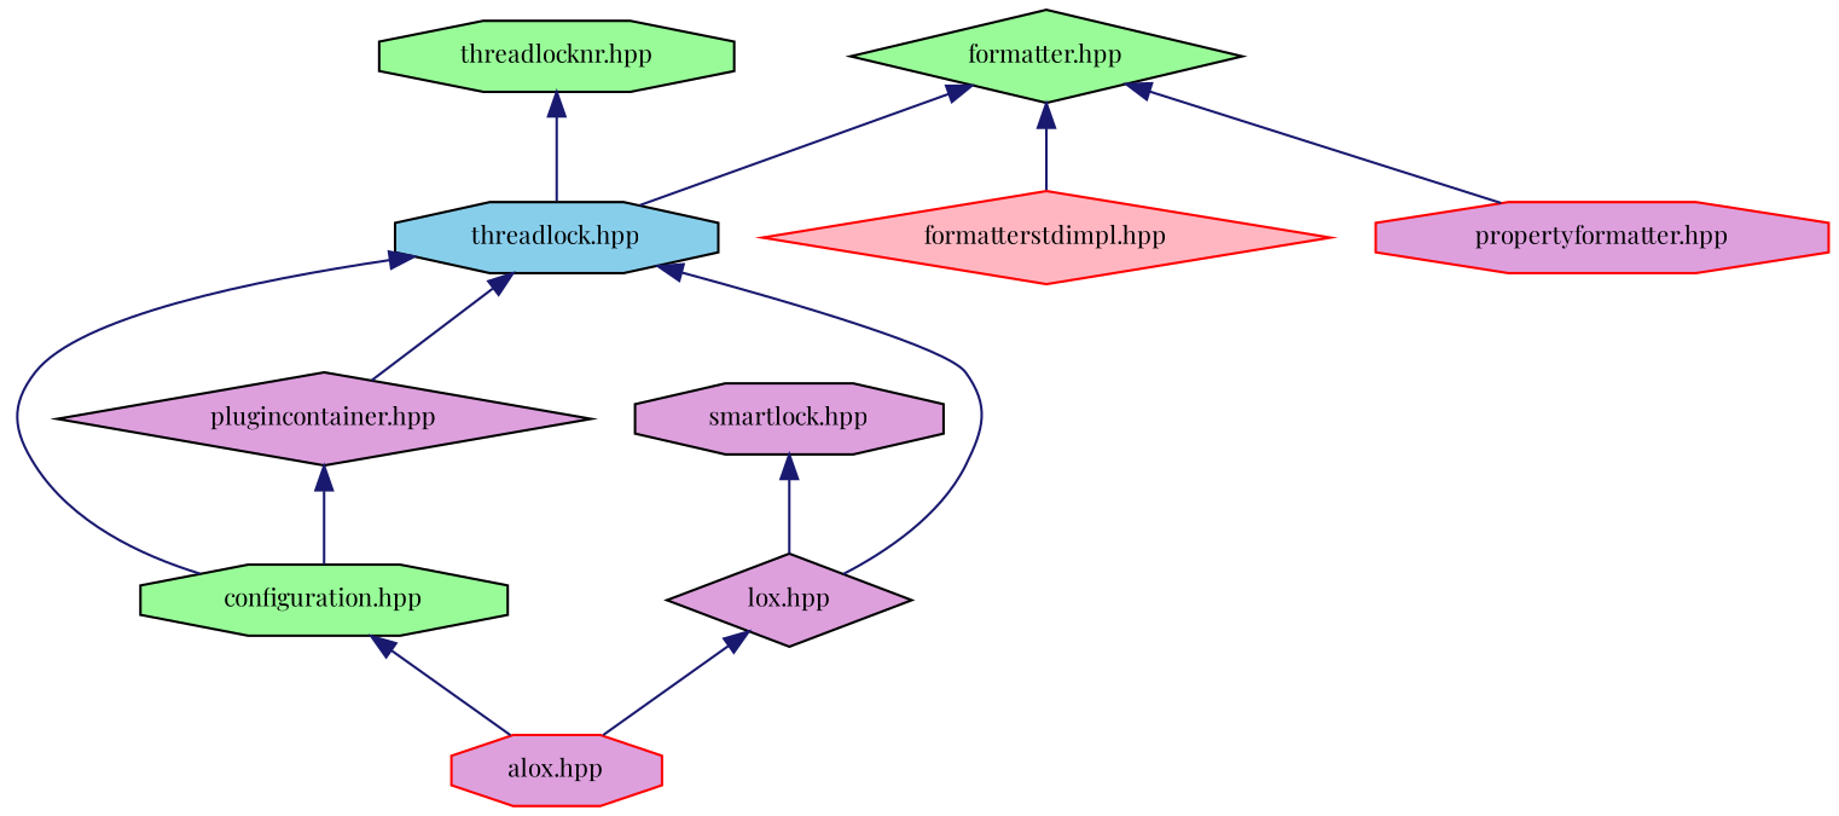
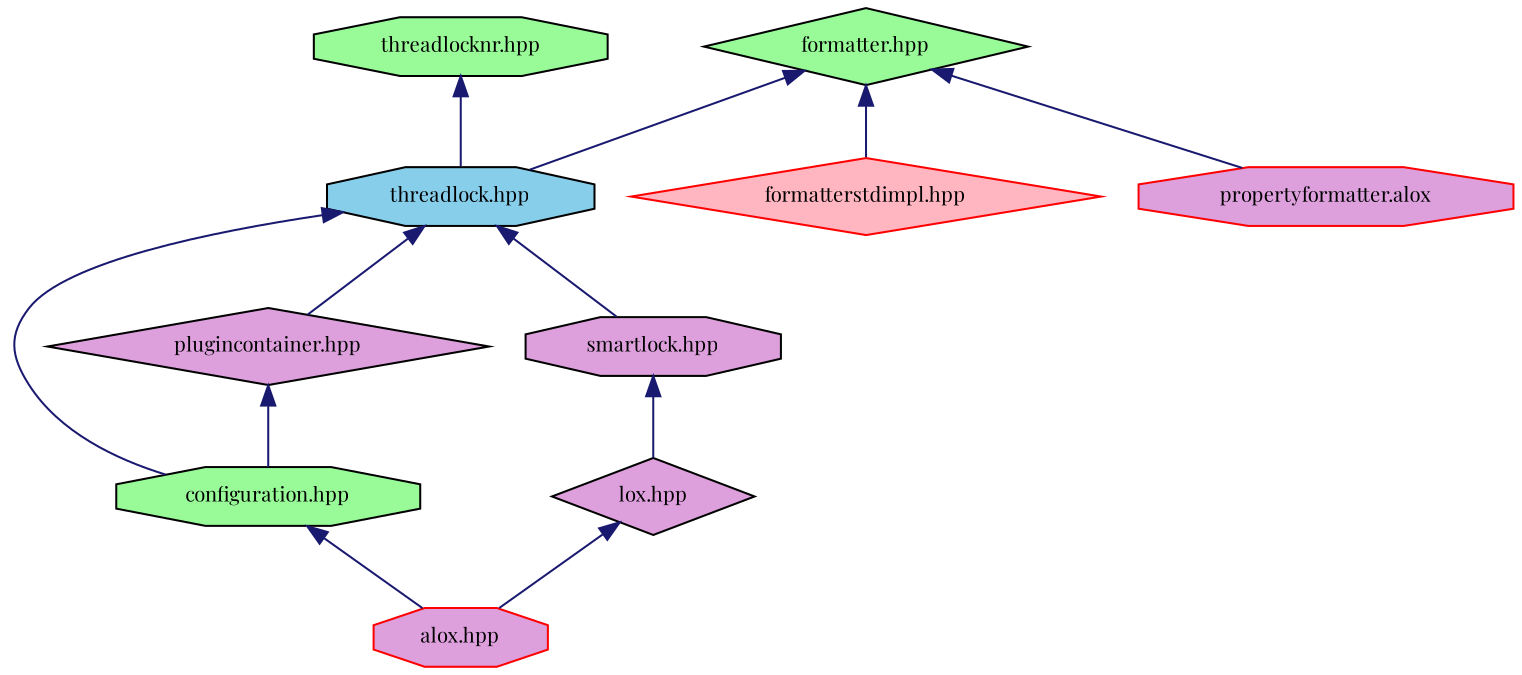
  digraph {
    fontname="Playfair Display"
    node [color=black fillcolor=plum fontname="Playfair Display" fontsize=10 shape=octagon style=filled]
    edge [color=midnightblue dir=back fontname="Playfair Display" fontsize=10 labelfontname=Helvetica labelfontsize=10 style=solid]
    n1 [fillcolor=palegreen fontcolor=black height=0.2 label="threadlocknr.hpp" width=0.4]
    n2 [fillcolor=skyblue height=0.2 label="threadlock.hpp" width=0.4]
    n3 [fillcolor=palegreen height=0.2 label="configuration.hpp" width=0.4]
    n4 [height=0.2 label="smartlock.hpp" width=0.4]
    n5 [height=0.2 label="plugincontainer.hpp" shape=diamond width=0.4]
    n6 [color=red height=0.2 label="alox.hpp" width=0.4]
    n7 [fillcolor=palegreen height=0.2 label="formatter.hpp" shape=diamond width=0.4]
    n8 [color=red fillcolor=lightpink height=0.2 label="formatterstdimpl.hpp" shape=diamond width=0.4]
-   n9 [color=red height=0.2 label="propertyformatter.hpp" width=0.4]
+   n9 [color=red height=0.2 label="propertyformatter.alox" width=0.4]
    n10 [height=0.2 label="lox.hpp" shape=diamond width=0.4]
    n1 -> n2
    n2 -> n3
-   n2 -> n10
+   n2 -> n4
    n2 -> n5
    n3 -> n6
    n4 -> n10
    n5 -> n3
    n7 -> n2
    n7 -> n8
    n7 -> n9
    n10 -> n6
  }
